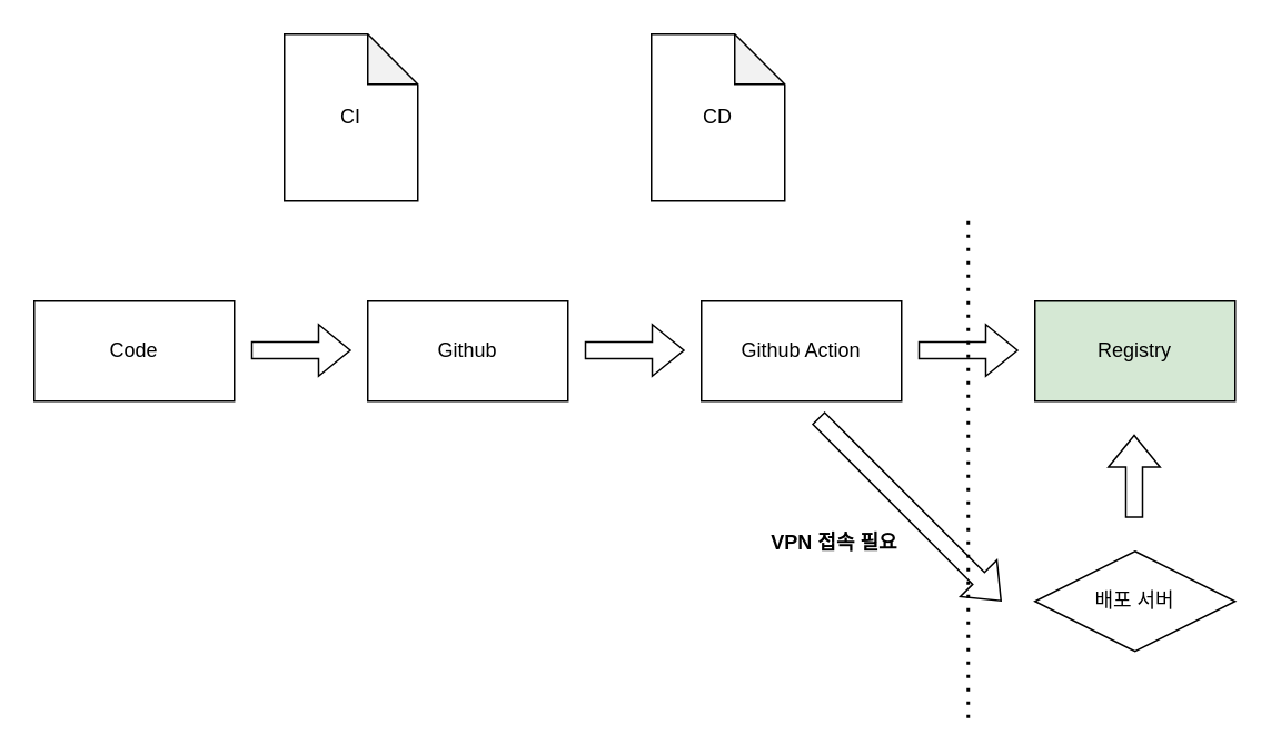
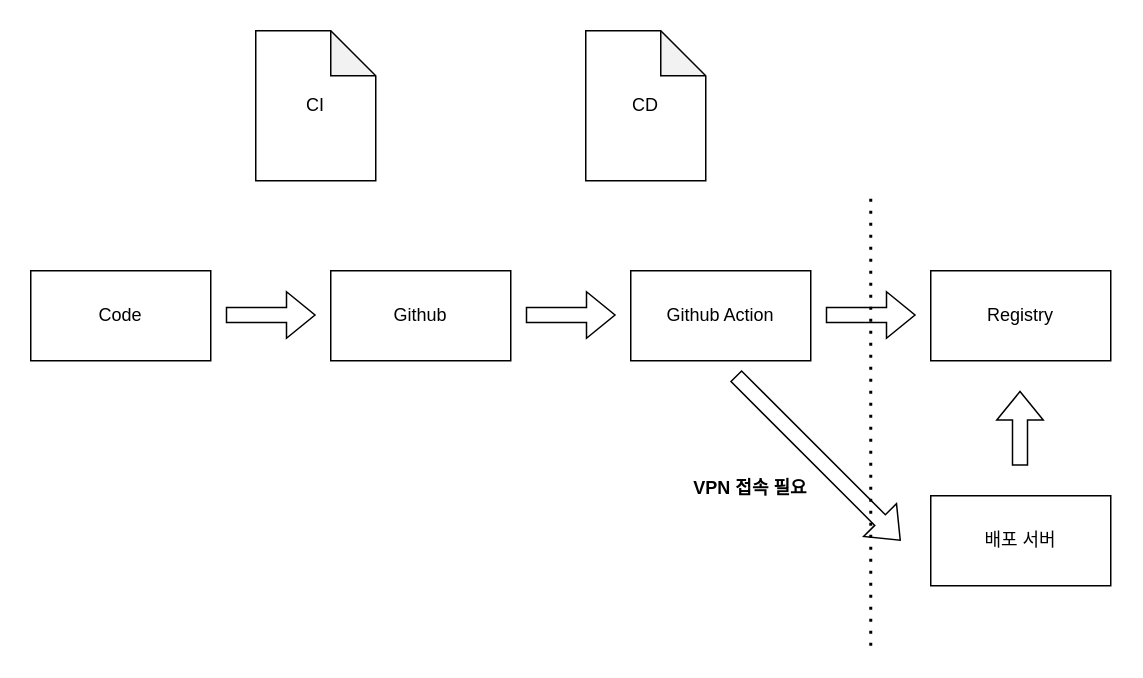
  <mxCell id="0" />
  <mxCell id="1" parent="0" />
  <mxCell id="2" value="Code" style="rounded=0;whiteSpace=wrap;html=1;" vertex="1" parent="1"><mxGeometry x="20" y="180" width="120" height="60" as="geometry" /></mxCell>
  <mxCell id="3" value="Github" style="rounded=0;whiteSpace=wrap;html=1;" vertex="1" parent="1"><mxGeometry x="220" y="180" width="120" height="60" as="geometry" /></mxCell>
  <mxCell id="4" value="Github Action" style="rounded=0;whiteSpace=wrap;html=1;" vertex="1" parent="1"><mxGeometry x="420" y="180" width="120" height="60" as="geometry" /></mxCell>
- <mxCell id="5" value="Registry" style="rounded=0;whiteSpace=wrap;html=1;fillColor=#d5e8d4;" vertex="1" parent="1"><mxGeometry x="620" y="180" width="120" height="60" as="geometry" /></mxCell>
- <mxCell id="6" value="배포 서버" style="rhombus;whiteSpace=wrap;html=1;" vertex="1" parent="1"><mxGeometry x="620" y="330" width="120" height="60" as="geometry" /></mxCell>
+ <mxCell id="5" value="Registry" style="rounded=0;whiteSpace=wrap;html=1;" vertex="1" parent="1"><mxGeometry x="620" y="180" width="120" height="60" as="geometry" /></mxCell>
+ <mxCell id="6" value="배포 서버" style="rounded=0;whiteSpace=wrap;html=1;" vertex="1" parent="1"><mxGeometry x="620" y="330" width="120" height="60" as="geometry" /></mxCell>
  <mxCell id="7" value="" style="shape=flexArrow;endArrow=classic;html=1;rounded=0;" edge="1" parent="1"><mxGeometry width="50" height="50" relative="1" as="geometry"><mxPoint x="150" y="209.5" as="sourcePoint" /><mxPoint x="210" y="209.5" as="targetPoint" /></mxGeometry></mxCell>
  <mxCell id="8" value="" style="shape=flexArrow;endArrow=classic;html=1;rounded=0;" edge="1" parent="1"><mxGeometry width="50" height="50" relative="1" as="geometry"><mxPoint x="350" y="209.5" as="sourcePoint" /><mxPoint x="410" y="209.5" as="targetPoint" /></mxGeometry></mxCell>
  <mxCell id="9" value="" style="shape=flexArrow;endArrow=classic;html=1;rounded=0;" edge="1" parent="1"><mxGeometry width="50" height="50" relative="1" as="geometry"><mxPoint x="550" y="209.5" as="sourcePoint" /><mxPoint x="610" y="209.5" as="targetPoint" /></mxGeometry></mxCell>
  <mxCell id="10" value="" style="shape=flexArrow;endArrow=classic;html=1;rounded=0;" edge="1" parent="1"><mxGeometry width="50" height="50" relative="1" as="geometry"><mxPoint x="679.5" y="310" as="sourcePoint" /><mxPoint x="679.5" y="260" as="targetPoint" /></mxGeometry></mxCell>
  <mxCell id="11" value="CI" style="shape=note;whiteSpace=wrap;html=1;backgroundOutline=1;darkOpacity=0.05;" vertex="1" parent="1"><mxGeometry x="170" y="20" width="80" height="100" as="geometry" /></mxCell>
  <mxCell id="12" value="CD" style="shape=note;whiteSpace=wrap;html=1;backgroundOutline=1;darkOpacity=0.05;" vertex="1" parent="1"><mxGeometry x="390" y="20" width="80" height="100" as="geometry" /></mxCell>
  <mxCell id="13" value="" style="endArrow=none;dashed=1;html=1;dashPattern=1 3;strokeWidth=2;rounded=0;" edge="1" parent="1"><mxGeometry width="50" height="50" relative="1" as="geometry"><mxPoint x="580" y="430" as="sourcePoint" /><mxPoint x="580" y="130" as="targetPoint" /></mxGeometry></mxCell>
  <mxCell id="14" value="&lt;b&gt;VPN 접속 필요&lt;/b&gt;" style="text;html=1;align=center;verticalAlign=middle;whiteSpace=wrap;rounded=0;" vertex="1" parent="1"><mxGeometry x="450" y="310" width="100" height="30" as="geometry" /></mxCell>
  <mxCell id="15" value="" style="shape=flexArrow;endArrow=classic;html=1;rounded=0;" edge="1" parent="1"><mxGeometry width="50" height="50" relative="1" as="geometry"><mxPoint x="490" y="250" as="sourcePoint" /><mxPoint x="600" y="360" as="targetPoint" /></mxGeometry></mxCell>
